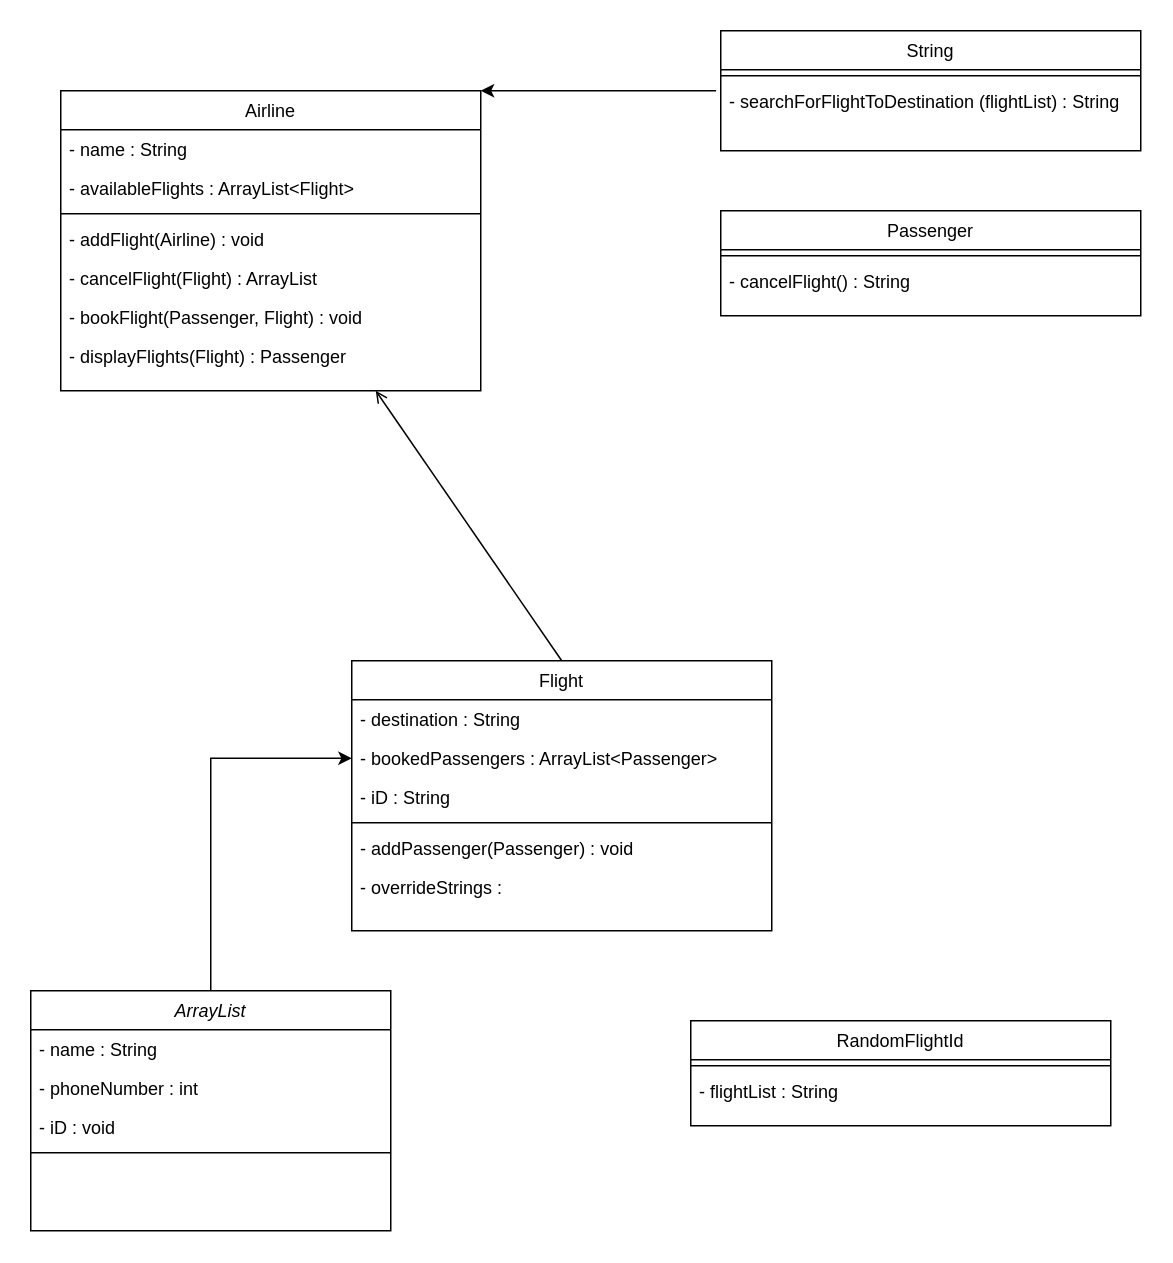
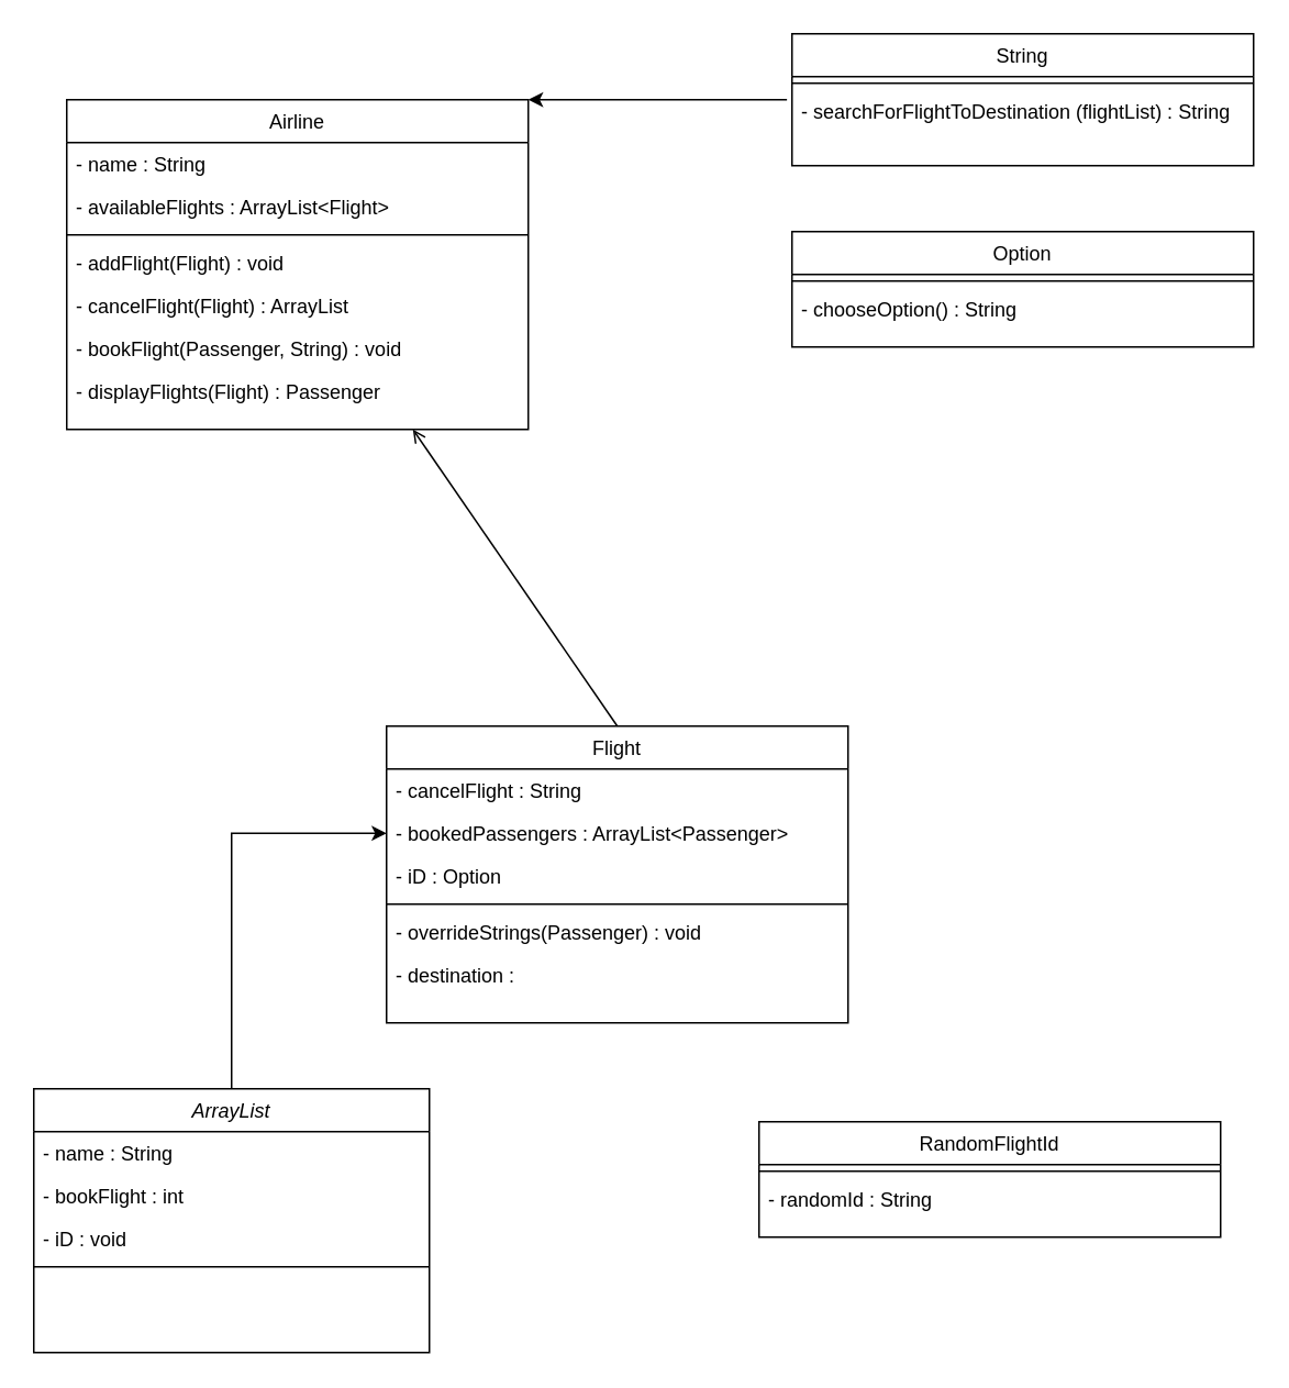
  <mxCell id="0" />
  <mxCell id="1" parent="0" />
  <mxCell id="2" value="ArrayList" style="swimlane;fontStyle=2;align=center;verticalAlign=top;childLayout=stackLayout;horizontal=1;startSize=26;horizontalStack=0;resizeParent=1;resizeLast=0;collapsible=1;marginBottom=0;rounded=0;shadow=0;strokeWidth=1;" parent="1" vertex="1"><mxGeometry x="20" y="660" width="240" height="160" as="geometry"><mxRectangle x="230" y="140" width="160" height="26" as="alternateBounds" /></mxGeometry></mxCell>
  <mxCell id="3" value="- name : String " style="text;align=left;verticalAlign=top;spacingLeft=4;spacingRight=4;overflow=hidden;rotatable=0;points=[[0,0.5],[1,0.5]];portConstraint=eastwest;" parent="2" vertex="1"><mxGeometry y="26" width="240" height="26" as="geometry" /></mxCell>
- <mxCell id="4" value="- phoneNumber : int" style="text;align=left;verticalAlign=top;spacingLeft=4;spacingRight=4;overflow=hidden;rotatable=0;points=[[0,0.5],[1,0.5]];portConstraint=eastwest;rounded=0;shadow=0;html=0;" parent="2" vertex="1"><mxGeometry y="52" width="240" height="26" as="geometry" /></mxCell>
+ <mxCell id="4" value="- bookFlight : int" style="text;align=left;verticalAlign=top;spacingLeft=4;spacingRight=4;overflow=hidden;rotatable=0;points=[[0,0.5],[1,0.5]];portConstraint=eastwest;rounded=0;shadow=0;html=0;" parent="2" vertex="1"><mxGeometry y="52" width="240" height="26" as="geometry" /></mxCell>
  <mxCell id="5" value="- iD : void" style="text;align=left;verticalAlign=top;spacingLeft=4;spacingRight=4;overflow=hidden;rotatable=0;points=[[0,0.5],[1,0.5]];portConstraint=eastwest;rounded=0;shadow=0;html=0;" parent="2" vertex="1"><mxGeometry y="78" width="240" height="26" as="geometry" /></mxCell>
  <mxCell id="6" value="" style="line;html=1;strokeWidth=1;align=left;verticalAlign=middle;spacingTop=-1;spacingLeft=3;spacingRight=3;rotatable=0;labelPosition=right;points=[];portConstraint=eastwest;" parent="2" vertex="1"><mxGeometry y="104" width="240" height="8" as="geometry" /></mxCell>
  <mxCell id="7" value="Flight" style="swimlane;fontStyle=0;align=center;verticalAlign=top;childLayout=stackLayout;horizontal=1;startSize=26;horizontalStack=0;resizeParent=1;resizeLast=0;collapsible=1;marginBottom=0;rounded=0;shadow=0;strokeWidth=1;" parent="1" vertex="1"><mxGeometry x="234" y="440" width="280" height="180" as="geometry"><mxRectangle x="550" y="140" width="160" height="26" as="alternateBounds" /></mxGeometry></mxCell>
- <mxCell id="8" value="- destination : String " style="text;align=left;verticalAlign=top;spacingLeft=4;spacingRight=4;overflow=hidden;rotatable=0;points=[[0,0.5],[1,0.5]];portConstraint=eastwest;" parent="7" vertex="1"><mxGeometry y="26" width="280" height="26" as="geometry" /></mxCell>
+ <mxCell id="8" value="- cancelFlight : String " style="text;align=left;verticalAlign=top;spacingLeft=4;spacingRight=4;overflow=hidden;rotatable=0;points=[[0,0.5],[1,0.5]];portConstraint=eastwest;" parent="7" vertex="1"><mxGeometry y="26" width="280" height="26" as="geometry" /></mxCell>
  <mxCell id="9" value="- bookedPassengers : ArrayList&lt;Passenger&gt;" style="text;align=left;verticalAlign=top;spacingLeft=4;spacingRight=4;overflow=hidden;rotatable=0;points=[[0,0.5],[1,0.5]];portConstraint=eastwest;rounded=0;shadow=0;html=0;" parent="7" vertex="1"><mxGeometry y="52" width="280" height="26" as="geometry" /></mxCell>
- <mxCell id="10" value="- iD : String" style="text;align=left;verticalAlign=top;spacingLeft=4;spacingRight=4;overflow=hidden;rotatable=0;points=[[0,0.5],[1,0.5]];portConstraint=eastwest;rounded=0;shadow=0;html=0;" parent="7" vertex="1"><mxGeometry y="78" width="280" height="26" as="geometry" /></mxCell>
+ <mxCell id="10" value="- iD : Option" style="text;align=left;verticalAlign=top;spacingLeft=4;spacingRight=4;overflow=hidden;rotatable=0;points=[[0,0.5],[1,0.5]];portConstraint=eastwest;rounded=0;shadow=0;html=0;" parent="7" vertex="1"><mxGeometry y="78" width="280" height="26" as="geometry" /></mxCell>
  <mxCell id="11" value="" style="line;html=1;strokeWidth=1;align=left;verticalAlign=middle;spacingTop=-1;spacingLeft=3;spacingRight=3;rotatable=0;labelPosition=right;points=[];portConstraint=eastwest;" parent="7" vertex="1"><mxGeometry y="104" width="280" height="8" as="geometry" /></mxCell>
- <mxCell id="12" value="- addPassenger(Passenger) : void" style="text;align=left;verticalAlign=top;spacingLeft=4;spacingRight=4;overflow=hidden;rotatable=0;points=[[0,0.5],[1,0.5]];portConstraint=eastwest;" parent="7" vertex="1"><mxGeometry y="112" width="280" height="26" as="geometry" /></mxCell>
- <mxCell id="13" value="- overrideStrings : " style="text;align=left;verticalAlign=top;spacingLeft=4;spacingRight=4;overflow=hidden;rotatable=0;points=[[0,0.5],[1,0.5]];portConstraint=eastwest;" parent="7" vertex="1"><mxGeometry y="138" width="280" height="26" as="geometry" /></mxCell>
+ <mxCell id="12" value="- overrideStrings(Passenger) : void" style="text;align=left;verticalAlign=top;spacingLeft=4;spacingRight=4;overflow=hidden;rotatable=0;points=[[0,0.5],[1,0.5]];portConstraint=eastwest;" parent="7" vertex="1"><mxGeometry y="112" width="280" height="26" as="geometry" /></mxCell>
+ <mxCell id="13" value="- destination : " style="text;align=left;verticalAlign=top;spacingLeft=4;spacingRight=4;overflow=hidden;rotatable=0;points=[[0,0.5],[1,0.5]];portConstraint=eastwest;" parent="7" vertex="1"><mxGeometry y="138" width="280" height="26" as="geometry" /></mxCell>
  <mxCell id="14" value="Airline" style="swimlane;fontStyle=0;align=center;verticalAlign=top;childLayout=stackLayout;horizontal=1;startSize=26;horizontalStack=0;resizeParent=1;resizeLast=0;collapsible=1;marginBottom=0;rounded=0;shadow=0;strokeWidth=1;" parent="1" vertex="1"><mxGeometry x="40" y="60" width="280" height="200" as="geometry"><mxRectangle x="550" y="140" width="160" height="26" as="alternateBounds" /></mxGeometry></mxCell>
  <mxCell id="15" value="- name : String" style="text;align=left;verticalAlign=top;spacingLeft=4;spacingRight=4;overflow=hidden;rotatable=0;points=[[0,0.5],[1,0.5]];portConstraint=eastwest;" parent="14" vertex="1"><mxGeometry y="26" width="280" height="26" as="geometry" /></mxCell>
  <mxCell id="16" value="- availableFlights : ArrayList&lt;Flight&gt;" style="text;align=left;verticalAlign=top;spacingLeft=4;spacingRight=4;overflow=hidden;rotatable=0;points=[[0,0.5],[1,0.5]];portConstraint=eastwest;rounded=0;shadow=0;html=0;" parent="14" vertex="1"><mxGeometry y="52" width="280" height="26" as="geometry" /></mxCell>
  <mxCell id="17" value="" style="line;html=1;strokeWidth=1;align=left;verticalAlign=middle;spacingTop=-1;spacingLeft=3;spacingRight=3;rotatable=0;labelPosition=right;points=[];portConstraint=eastwest;" parent="14" vertex="1"><mxGeometry y="78" width="280" height="8" as="geometry" /></mxCell>
- <mxCell id="18" value="- addFlight(Airline) : void" style="text;align=left;verticalAlign=top;spacingLeft=4;spacingRight=4;overflow=hidden;rotatable=0;points=[[0,0.5],[1,0.5]];portConstraint=eastwest;" parent="14" vertex="1"><mxGeometry y="86" width="280" height="26" as="geometry" /></mxCell>
+ <mxCell id="18" value="- addFlight(Flight) : void" style="text;align=left;verticalAlign=top;spacingLeft=4;spacingRight=4;overflow=hidden;rotatable=0;points=[[0,0.5],[1,0.5]];portConstraint=eastwest;" parent="14" vertex="1"><mxGeometry y="86" width="280" height="26" as="geometry" /></mxCell>
  <mxCell id="19" value="- cancelFlight(Flight) : ArrayList " style="text;align=left;verticalAlign=top;spacingLeft=4;spacingRight=4;overflow=hidden;rotatable=0;points=[[0,0.5],[1,0.5]];portConstraint=eastwest;" parent="14" vertex="1"><mxGeometry y="112" width="280" height="26" as="geometry" /></mxCell>
- <mxCell id="20" value="- bookFlight(Passenger, Flight) : void" style="text;align=left;verticalAlign=top;spacingLeft=4;spacingRight=4;overflow=hidden;rotatable=0;points=[[0,0.5],[1,0.5]];portConstraint=eastwest;" parent="14" vertex="1"><mxGeometry y="138" width="280" height="26" as="geometry" /></mxCell>
+ <mxCell id="20" value="- bookFlight(Passenger, String) : void" style="text;align=left;verticalAlign=top;spacingLeft=4;spacingRight=4;overflow=hidden;rotatable=0;points=[[0,0.5],[1,0.5]];portConstraint=eastwest;" parent="14" vertex="1"><mxGeometry y="138" width="280" height="26" as="geometry" /></mxCell>
  <mxCell id="21" value="- displayFlights(Flight) : Passenger" style="text;align=left;verticalAlign=top;spacingLeft=4;spacingRight=4;overflow=hidden;rotatable=0;points=[[0,0.5],[1,0.5]];portConstraint=eastwest;" parent="14" vertex="1"><mxGeometry y="164" width="280" height="26" as="geometry" /></mxCell>
  <mxCell id="22" value="" style="endArrow=classic;html=1;rounded=0;entryX=0;entryY=0.5;entryDx=0;entryDy=0;exitX=0.5;exitY=0;exitDx=0;exitDy=0;" parent="1" target="9" edge="1" source="2"><mxGeometry width="50" height="50" relative="1" as="geometry"><mxPoint x="320" y="460" as="sourcePoint" /><mxPoint x="370" y="410" as="targetPoint" /><Array as="points"><mxPoint x="140" y="505" /></Array></mxGeometry></mxCell>
  <mxCell id="23" value="" style="endArrow=open;html=1;rounded=0;entryX=0.75;entryY=1;entryDx=0;entryDy=0;exitX=0.5;exitY=0;exitDx=0;exitDy=0;" parent="1" edge="1" target="14" source="7"><mxGeometry width="50" height="50" relative="1" as="geometry"><mxPoint x="470" y="380" as="sourcePoint" /><mxPoint x="430" y="260" as="targetPoint" /></mxGeometry></mxCell>
  <mxCell id="24" value="String" style="swimlane;fontStyle=0;align=center;verticalAlign=top;childLayout=stackLayout;horizontal=1;startSize=26;horizontalStack=0;resizeParent=1;resizeLast=0;collapsible=1;marginBottom=0;rounded=0;shadow=0;strokeWidth=1;" vertex="1" parent="1"><mxGeometry x="480" y="20" width="280" height="80" as="geometry"><mxRectangle x="550" y="140" width="160" height="26" as="alternateBounds" /></mxGeometry></mxCell>
  <mxCell id="25" value="" style="line;html=1;strokeWidth=1;align=left;verticalAlign=middle;spacingTop=-1;spacingLeft=3;spacingRight=3;rotatable=0;labelPosition=right;points=[];portConstraint=eastwest;" vertex="1" parent="24"><mxGeometry y="26" width="280" height="8" as="geometry" /></mxCell>
  <mxCell id="26" value="- searchForFlightToDestination (flightList) : String" style="text;align=left;verticalAlign=top;spacingLeft=4;spacingRight=4;overflow=hidden;rotatable=0;points=[[0,0.5],[1,0.5]];portConstraint=eastwest;" vertex="1" parent="24"><mxGeometry y="34" width="280" height="26" as="geometry" /></mxCell>
  <mxCell id="27" value="" style="endArrow=classic;html=1;rounded=0;entryX=1;entryY=0;entryDx=0;entryDy=0;exitX=-0.011;exitY=0.231;exitDx=0;exitDy=0;exitPerimeter=0;" edge="1" parent="1" source="26" target="14"><mxGeometry width="50" height="50" relative="1" as="geometry"><mxPoint x="410" y="65" as="sourcePoint" /><mxPoint x="630" y="330" as="targetPoint" /><Array as="points" /></mxGeometry></mxCell>
- <mxCell id="28" value="Passenger" style="swimlane;fontStyle=0;align=center;verticalAlign=top;childLayout=stackLayout;horizontal=1;startSize=26;horizontalStack=0;resizeParent=1;resizeLast=0;collapsible=1;marginBottom=0;rounded=0;shadow=0;strokeWidth=1;" vertex="1" parent="1"><mxGeometry x="480" y="140" width="280" height="70" as="geometry"><mxRectangle x="550" y="140" width="160" height="26" as="alternateBounds" /></mxGeometry></mxCell>
+ <mxCell id="28" value="Option" style="swimlane;fontStyle=0;align=center;verticalAlign=top;childLayout=stackLayout;horizontal=1;startSize=26;horizontalStack=0;resizeParent=1;resizeLast=0;collapsible=1;marginBottom=0;rounded=0;shadow=0;strokeWidth=1;" vertex="1" parent="1"><mxGeometry x="480" y="140" width="280" height="70" as="geometry"><mxRectangle x="550" y="140" width="160" height="26" as="alternateBounds" /></mxGeometry></mxCell>
  <mxCell id="29" value="" style="line;html=1;strokeWidth=1;align=left;verticalAlign=middle;spacingTop=-1;spacingLeft=3;spacingRight=3;rotatable=0;labelPosition=right;points=[];portConstraint=eastwest;" vertex="1" parent="28"><mxGeometry y="26" width="280" height="8" as="geometry" /></mxCell>
- <mxCell id="30" value="- cancelFlight() : String " style="text;align=left;verticalAlign=top;spacingLeft=4;spacingRight=4;overflow=hidden;rotatable=0;points=[[0,0.5],[1,0.5]];portConstraint=eastwest;" vertex="1" parent="28"><mxGeometry y="34" width="280" height="26" as="geometry" /></mxCell>
+ <mxCell id="30" value="- chooseOption() : String " style="text;align=left;verticalAlign=top;spacingLeft=4;spacingRight=4;overflow=hidden;rotatable=0;points=[[0,0.5],[1,0.5]];portConstraint=eastwest;" vertex="1" parent="28"><mxGeometry y="34" width="280" height="26" as="geometry" /></mxCell>
  <mxCell id="31" value="RandomFlightId" style="swimlane;fontStyle=0;align=center;verticalAlign=top;childLayout=stackLayout;horizontal=1;startSize=26;horizontalStack=0;resizeParent=1;resizeLast=0;collapsible=1;marginBottom=0;rounded=0;shadow=0;strokeWidth=1;" vertex="1" parent="1"><mxGeometry x="460" y="680" width="280" height="70" as="geometry"><mxRectangle x="550" y="140" width="160" height="26" as="alternateBounds" /></mxGeometry></mxCell>
  <mxCell id="32" value="" style="line;html=1;strokeWidth=1;align=left;verticalAlign=middle;spacingTop=-1;spacingLeft=3;spacingRight=3;rotatable=0;labelPosition=right;points=[];portConstraint=eastwest;" vertex="1" parent="31"><mxGeometry y="26" width="280" height="8" as="geometry" /></mxCell>
- <mxCell id="33" value="- flightList : String" style="text;align=left;verticalAlign=top;spacingLeft=4;spacingRight=4;overflow=hidden;rotatable=0;points=[[0,0.5],[1,0.5]];portConstraint=eastwest;" vertex="1" parent="31"><mxGeometry y="34" width="280" height="26" as="geometry" /></mxCell>
+ <mxCell id="33" value="- randomId : String" style="text;align=left;verticalAlign=top;spacingLeft=4;spacingRight=4;overflow=hidden;rotatable=0;points=[[0,0.5],[1,0.5]];portConstraint=eastwest;" vertex="1" parent="31"><mxGeometry y="34" width="280" height="26" as="geometry" /></mxCell>
